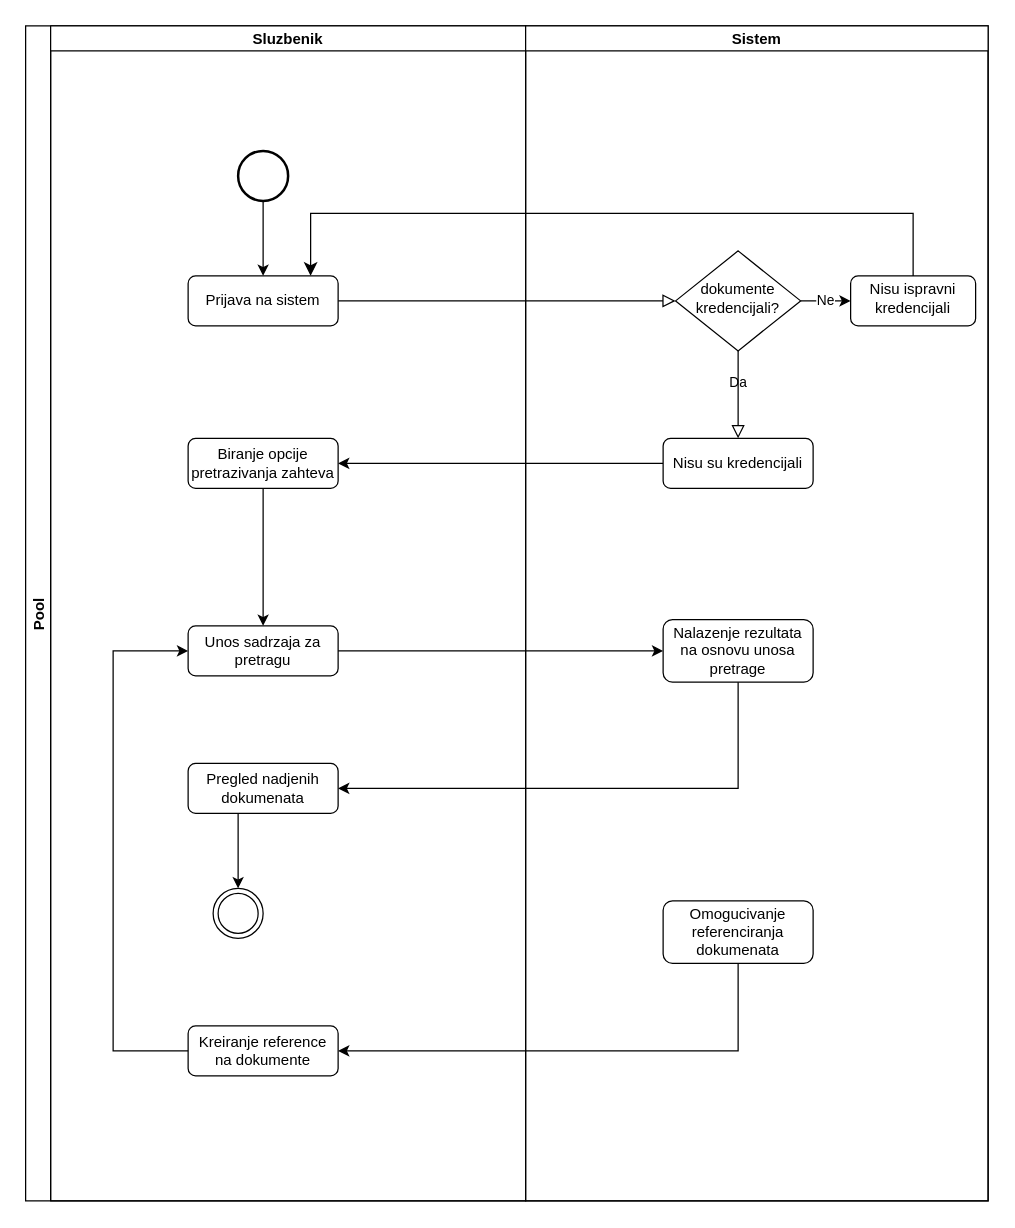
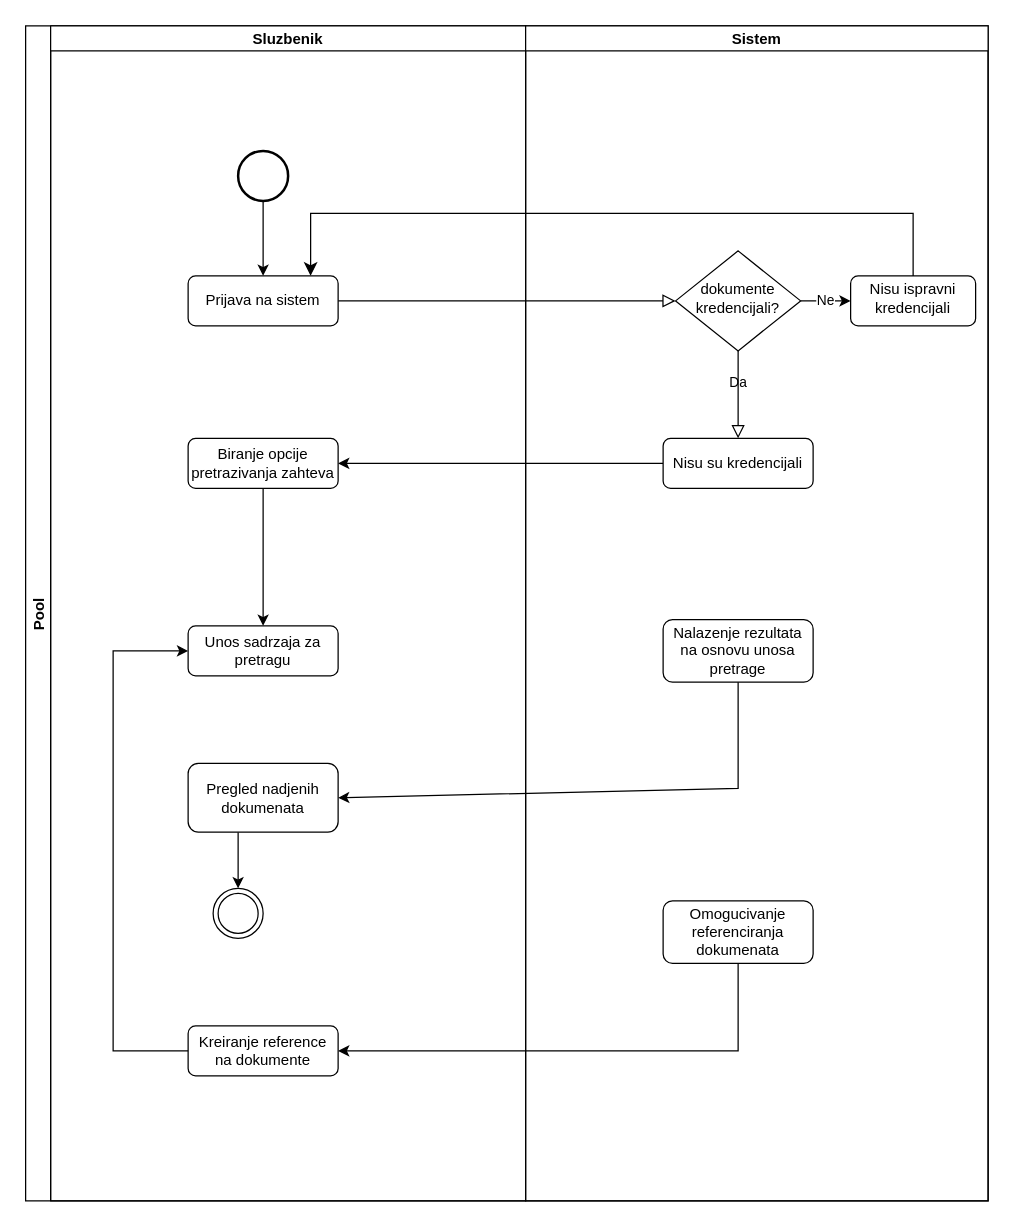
  <mxCell id="0" />
  <mxCell id="1" parent="0" />
  <mxCell id="2" value="Pool" style="swimlane;childLayout=stackLayout;resizeParent=1;resizeParentMax=0;startSize=20;horizontal=0;horizontalStack=1;" vertex="1" parent="1"><mxGeometry x="20" y="20" width="770" height="940" as="geometry" /></mxCell>
  <mxCell id="3" value="" style="rounded=0;html=1;jettySize=auto;orthogonalLoop=1;fontSize=11;endArrow=block;endFill=0;endSize=8;strokeWidth=1;shadow=0;labelBackgroundColor=none;edgeStyle=orthogonalEdgeStyle;" parent="2" source="7" target="20" edge="1"><mxGeometry relative="1" as="geometry"><Array as="points"><mxPoint x="420" y="220" /><mxPoint x="420" y="220" /></Array></mxGeometry></mxCell>
  <mxCell id="4" value="" style="edgeStyle=elbowEdgeStyle;elbow=vertical;endArrow=classic;html=1;curved=0;rounded=0;endSize=8;startSize=8;exitX=0.5;exitY=0;exitDx=0;exitDy=0;" edge="1" parent="2" source="23"><mxGeometry width="50" height="50" relative="1" as="geometry"><mxPoint x="650" y="340" as="sourcePoint" /><mxPoint x="228" y="200" as="targetPoint" /><Array as="points"><mxPoint x="600" y="150" /><mxPoint x="450" y="280" /></Array></mxGeometry></mxCell>
  <mxCell id="5" value="" style="edgeStyle=orthogonalEdgeStyle;rounded=0;orthogonalLoop=1;jettySize=auto;html=1;" edge="1" parent="2" source="22" target="10"><mxGeometry relative="1" as="geometry" /></mxCell>
  <mxCell id="6" value="Sluzbenik" style="swimlane;startSize=20;" vertex="1" parent="2"><mxGeometry x="20" width="380" height="940" as="geometry" /></mxCell>
  <mxCell id="7" value="Prijava na sistem&lt;br&gt;" style="rounded=1;whiteSpace=wrap;html=1;fontSize=12;glass=0;strokeWidth=1;shadow=0;" parent="6" vertex="1"><mxGeometry x="110" y="200" width="120" height="40" as="geometry" /></mxCell>
  <mxCell id="8" value="" style="edgeStyle=orthogonalEdgeStyle;rounded=0;orthogonalLoop=1;jettySize=auto;html=1;" edge="1" parent="6" source="9" target="7"><mxGeometry relative="1" as="geometry" /></mxCell>
  <mxCell id="9" value="" style="strokeWidth=2;html=1;shape=mxgraph.flowchart.start_2;whiteSpace=wrap;" vertex="1" parent="6"><mxGeometry x="150" y="100" width="40" height="40" as="geometry" /></mxCell>
  <mxCell id="10" value="Biranje opcije pretrazivanja zahteva" style="rounded=1;whiteSpace=wrap;html=1;glass=0;strokeWidth=1;shadow=0;" vertex="1" parent="6"><mxGeometry x="110" y="330" width="120" height="40" as="geometry" /></mxCell>
  <mxCell id="11" value="Unos sadrzaja za pretragu" style="rounded=1;whiteSpace=wrap;html=1;glass=0;strokeWidth=1;shadow=0;" vertex="1" parent="6"><mxGeometry x="110" y="480" width="120" height="40" as="geometry" /></mxCell>
  <mxCell id="12" value="" style="edgeStyle=orthogonalEdgeStyle;rounded=0;orthogonalLoop=1;jettySize=auto;html=1;" edge="1" parent="6" source="10" target="11"><mxGeometry relative="1" as="geometry" /></mxCell>
  <mxCell id="13" value="" style="edgeStyle=orthogonalEdgeStyle;rounded=0;orthogonalLoop=1;jettySize=auto;html=1;" edge="1" parent="6" source="14"><mxGeometry relative="1" as="geometry"><mxPoint x="150" y="690" as="targetPoint" /><Array as="points"><mxPoint x="150" y="650" /><mxPoint x="150" y="650" /></Array></mxGeometry></mxCell>
- <mxCell id="14" value="Pregled nadjenih dokumenata" style="whiteSpace=wrap;html=1;rounded=1;glass=0;strokeWidth=1;shadow=0;" vertex="1" parent="6"><mxGeometry x="110" y="590" width="120" height="40" as="geometry" /></mxCell>
+ <mxCell id="14" value="Pregled nadjenih dokumenata" style="whiteSpace=wrap;html=1;rounded=1;glass=0;strokeWidth=1;shadow=0;" vertex="1" parent="6"><mxGeometry x="110" y="590" width="120" height="55" as="geometry" /></mxCell>
  <mxCell id="15" value="Kreiranje reference na dokumente" style="rounded=1;whiteSpace=wrap;html=1;glass=0;strokeWidth=1;shadow=0;" vertex="1" parent="6"><mxGeometry x="110" y="800" width="120" height="40" as="geometry" /></mxCell>
  <mxCell id="16" value="" style="endArrow=classic;html=1;rounded=0;exitX=0;exitY=0.5;exitDx=0;exitDy=0;entryX=0;entryY=0.5;entryDx=0;entryDy=0;" edge="1" parent="6" source="15" target="11"><mxGeometry width="50" height="50" relative="1" as="geometry"><mxPoint x="280" y="640" as="sourcePoint" /><mxPoint x="40" y="520" as="targetPoint" /><Array as="points"><mxPoint x="50" y="820" /><mxPoint x="50" y="500" /></Array></mxGeometry></mxCell>
  <mxCell id="17" value="" style="ellipse;shape=doubleEllipse;whiteSpace=wrap;html=1;aspect=fixed;" vertex="1" parent="6"><mxGeometry x="130" y="690" width="40" height="40" as="geometry" /></mxCell>
  <mxCell id="18" value="Sistem" style="swimlane;startSize=20;" vertex="1" parent="2"><mxGeometry x="400" width="370" height="940" as="geometry" /></mxCell>
  <mxCell id="19" value="Ne&lt;br&gt;" style="edgeStyle=orthogonalEdgeStyle;rounded=0;orthogonalLoop=1;jettySize=auto;html=1;" edge="1" parent="18" source="20" target="23"><mxGeometry relative="1" as="geometry" /></mxCell>
  <mxCell id="20" value="dokumente kredencijali?" style="rhombus;whiteSpace=wrap;html=1;shadow=0;fontFamily=Helvetica;fontSize=12;align=center;strokeWidth=1;spacing=6;spacingTop=-4;" parent="18" vertex="1"><mxGeometry x="120" y="180" width="100" height="80" as="geometry" /></mxCell>
  <mxCell id="21" value="Da&lt;br&gt;" style="edgeStyle=orthogonalEdgeStyle;rounded=0;html=1;jettySize=auto;orthogonalLoop=1;fontSize=11;endArrow=block;endFill=0;endSize=8;strokeWidth=1;shadow=0;labelBackgroundColor=none;" parent="18" source="20" edge="1"><mxGeometry y="10" relative="1" as="geometry"><mxPoint as="offset" /><mxPoint x="170" y="330" as="targetPoint" /></mxGeometry></mxCell>
  <mxCell id="22" value="Nisu su kredencijali&lt;br&gt;" style="rounded=1;whiteSpace=wrap;html=1;fontSize=12;glass=0;strokeWidth=1;shadow=0;" vertex="1" parent="18"><mxGeometry x="110" y="330" width="120" height="40" as="geometry" /></mxCell>
  <mxCell id="23" value="Nisu ispravni kredencijali" style="rounded=1;whiteSpace=wrap;html=1;shadow=0;strokeWidth=1;spacing=6;spacingTop=-4;" vertex="1" parent="18"><mxGeometry x="260" y="200" width="100" height="40" as="geometry" /></mxCell>
  <mxCell id="24" value="Nalazenje rezultata na osnovu unosa pretrage" style="rounded=1;whiteSpace=wrap;html=1;glass=0;strokeWidth=1;shadow=0;" vertex="1" parent="18"><mxGeometry x="110" y="475" width="120" height="50" as="geometry" /></mxCell>
  <mxCell id="25" value="Omogucivanje referenciranja dokumenata" style="rounded=1;whiteSpace=wrap;html=1;glass=0;strokeWidth=1;shadow=0;" vertex="1" parent="18"><mxGeometry x="110" y="700" width="120" height="50" as="geometry" /></mxCell>
- <mxCell id="26" value="" style="edgeStyle=orthogonalEdgeStyle;rounded=0;orthogonalLoop=1;jettySize=auto;html=1;" edge="1" parent="2" source="11" target="24"><mxGeometry relative="1" as="geometry" /></mxCell>
  <mxCell id="27" value="" style="endArrow=classic;html=1;rounded=0;exitX=0.5;exitY=1;exitDx=0;exitDy=0;entryX=1;entryY=0.5;entryDx=0;entryDy=0;" edge="1" parent="2" source="24" target="14"><mxGeometry width="50" height="50" relative="1" as="geometry"><mxPoint x="300" y="550" as="sourcePoint" /><mxPoint x="350" y="500" as="targetPoint" /><Array as="points"><mxPoint x="570" y="610" /></Array></mxGeometry></mxCell>
  <mxCell id="28" value="" style="edgeStyle=orthogonalEdgeStyle;rounded=0;orthogonalLoop=1;jettySize=auto;html=1;" edge="1" parent="2" source="25" target="15"><mxGeometry relative="1" as="geometry"><Array as="points"><mxPoint x="570" y="820" /></Array></mxGeometry></mxCell>
